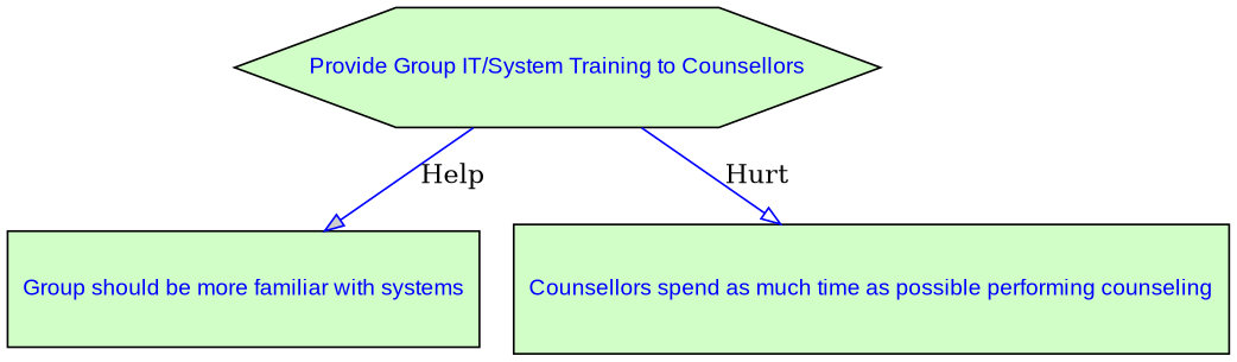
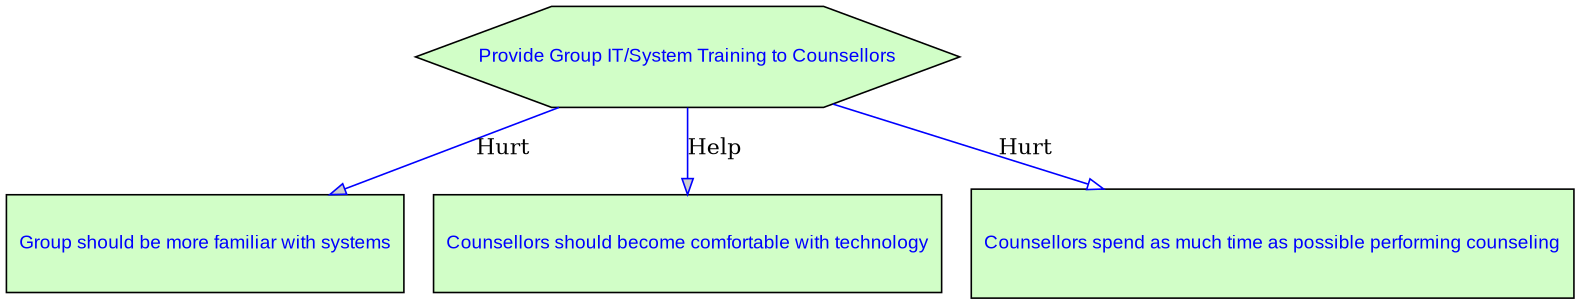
  digraph {
    node [color="#000000" fillcolor="#D1FEC7" fontcolor="#0000FF" fontname=Arial fontsize=12 shape=box style=filled]
    edge [color="#0000FF" fillcolor="#CDCDCD"]
    n1 [height=0.877952755905511 label="Provide Group IT/System Training to Counsellors" shape=polygon sides=6 width=1.37180118110236]
    n2 [height=0.845642045167509 label="Group should be more familiar with systems" width=1.40673046772499]
+   n3 [height=0.845642045167508 label="Counsellors should become comfortable with technology" width=1.40673046772499]
    n4 [height=0.946677268121596 label="Counsellors spend as much time as possible performing counseling" width=1.5748031496063]
-   n1 -> n2 [label=Help]
+   n1 -> n2 [label=Hurt]
+   n1 -> n3 [label=Help]
    n1 -> n4 [fillcolor="#FFFFFF" label=Hurt]
  }
